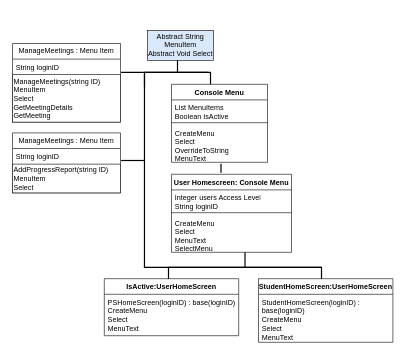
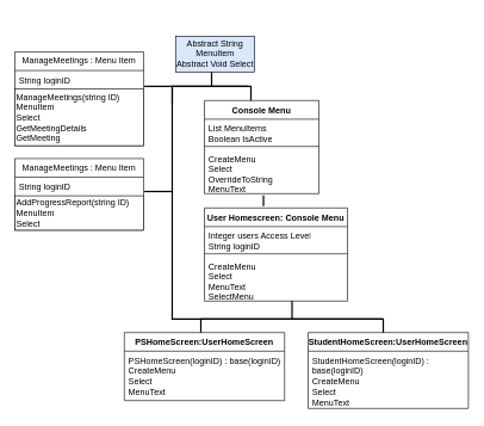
  <mxCell id="0" />
  <mxCell id="1" parent="0" />
  <mxCell id="2" value="" style="line;strokeWidth=2;html=1;rotation=0;" vertex="1" parent="1"><mxGeometry x="201" y="114" width="144.88" height="12" as="geometry" /></mxCell>
  <mxCell id="3" value="ManageMeetings : Menu Item" style="swimlane;fontStyle=0;childLayout=stackLayout;horizontal=1;startSize=26;fillColor=none;horizontalStack=0;resizeParent=1;resizeParentMax=0;resizeLast=0;collapsible=1;marginBottom=0;whiteSpace=wrap;html=1;" vertex="1" parent="1"><mxGeometry x="20" y="72" width="180" height="131" as="geometry" /></mxCell>
  <mxCell id="4" value="String loginID" style="text;strokeColor=none;fillColor=none;align=left;verticalAlign=top;spacingLeft=4;spacingRight=4;overflow=hidden;rotatable=0;points=[[0,0.5],[1,0.5]];portConstraint=eastwest;whiteSpace=wrap;html=1;" vertex="1" parent="3"><mxGeometry y="26" width="180" height="26" as="geometry" /></mxCell>
  <mxCell id="5" value="ManageMeetings(string ID)&lt;br&gt;MenuItem&lt;br&gt;Select&lt;br&gt;GetMeetingDetails&lt;br&gt;GetMeeting" style="rounded=0;whiteSpace=wrap;html=1;align=left;" vertex="1" parent="3"><mxGeometry y="52" width="180" height="79" as="geometry" /></mxCell>
  <mxCell id="6" value="" style="strokeWidth=2;html=1;shape=mxgraph.flowchart.annotation_2;align=left;labelPosition=right;pointerEvents=1;rotation=90;" parent="1" vertex="1"><mxGeometry x="382.5" y="317.5" width="50" height="255" as="geometry" /></mxCell>
  <mxCell id="7" value="" style="line;strokeWidth=2;html=1;rotation=-90;" parent="1" vertex="1"><mxGeometry x="78" y="278.2" width="323.88" height="12" as="geometry" /></mxCell>
  <mxCell id="8" value="" style="strokeWidth=2;html=1;shape=mxgraph.flowchart.annotation_2;align=left;labelPosition=right;pointerEvents=1;rotation=90;" parent="1" vertex="1"><mxGeometry x="270" y="65" width="50" height="110" as="geometry" /></mxCell>
  <mxCell id="9" value="Console Menu" style="swimlane;fontStyle=1;align=center;verticalAlign=top;childLayout=stackLayout;horizontal=1;startSize=26;horizontalStack=0;resizeParent=1;resizeParentMax=0;resizeLast=0;collapsible=1;marginBottom=0;whiteSpace=wrap;html=1;" parent="1" vertex="1"><mxGeometry x="285" y="140" width="160" height="130" as="geometry" /></mxCell>
  <mxCell id="10" value="List MenuItems&lt;br&gt;Boolean IsActive" style="text;strokeColor=none;fillColor=none;align=left;verticalAlign=top;spacingLeft=4;spacingRight=4;overflow=hidden;rotatable=0;points=[[0,0.5],[1,0.5]];portConstraint=eastwest;whiteSpace=wrap;html=1;" parent="9" vertex="1"><mxGeometry y="26" width="160" height="34" as="geometry" /></mxCell>
  <mxCell id="11" value="" style="line;strokeWidth=1;fillColor=none;align=left;verticalAlign=middle;spacingTop=-1;spacingLeft=3;spacingRight=3;rotatable=0;labelPosition=right;points=[];portConstraint=eastwest;strokeColor=inherit;" parent="9" vertex="1"><mxGeometry y="60" width="160" height="8" as="geometry" /></mxCell>
  <mxCell id="12" value="CreateMenu&lt;br&gt;Select&lt;br&gt;OverrideToString&lt;br&gt;MenuText" style="text;strokeColor=none;fillColor=none;align=left;verticalAlign=top;spacingLeft=4;spacingRight=4;overflow=hidden;rotatable=0;points=[[0,0.5],[1,0.5]];portConstraint=eastwest;whiteSpace=wrap;html=1;" parent="9" vertex="1"><mxGeometry y="68" width="160" height="62" as="geometry" /></mxCell>
  <mxCell id="13" value="" style="group" parent="1" vertex="1" connectable="0"><mxGeometry x="245" y="20" width="110" height="80" as="geometry" /></mxCell>
  <mxCell id="14" value="Abstract String MenuItem&lt;br&gt;Abstract Void Select" style="html=1;whiteSpace=wrap;fillColor=#dae8fc;" parent="13" vertex="1"><mxGeometry y="30" width="110" height="50" as="geometry" /></mxCell>
  <mxCell id="15" value="User Homescreen: Console Menu" style="swimlane;fontStyle=1;align=center;verticalAlign=top;childLayout=stackLayout;horizontal=1;startSize=26;horizontalStack=0;resizeParent=1;resizeParentMax=0;resizeLast=0;collapsible=1;marginBottom=0;whiteSpace=wrap;html=1;" parent="1" vertex="1"><mxGeometry x="285" y="290" width="200" height="130" as="geometry" /></mxCell>
  <mxCell id="16" value="Integer users Access Level&lt;br&gt;String loginID" style="text;strokeColor=none;fillColor=none;align=left;verticalAlign=top;spacingLeft=4;spacingRight=4;overflow=hidden;rotatable=0;points=[[0,0.5],[1,0.5]];portConstraint=eastwest;whiteSpace=wrap;html=1;" parent="15" vertex="1"><mxGeometry y="26" width="200" height="34" as="geometry" /></mxCell>
  <mxCell id="17" value="" style="line;strokeWidth=1;fillColor=none;align=left;verticalAlign=middle;spacingTop=-1;spacingLeft=3;spacingRight=3;rotatable=0;labelPosition=right;points=[];portConstraint=eastwest;strokeColor=inherit;" parent="15" vertex="1"><mxGeometry y="60" width="200" height="8" as="geometry" /></mxCell>
  <mxCell id="18" value="CreateMenu&lt;br&gt;Select&lt;br&gt;MenuText&lt;br&gt;SelectMenu" style="text;strokeColor=none;fillColor=none;align=left;verticalAlign=top;spacingLeft=4;spacingRight=4;overflow=hidden;rotatable=0;points=[[0,0.5],[1,0.5]];portConstraint=eastwest;whiteSpace=wrap;html=1;" parent="15" vertex="1"><mxGeometry y="68" width="200" height="62" as="geometry" /></mxCell>
  <mxCell id="19" value="StudentHomeScreen:UserHomeScreen" style="swimlane;fontStyle=1;align=center;verticalAlign=top;childLayout=stackLayout;horizontal=1;startSize=26;horizontalStack=0;resizeParent=1;resizeParentMax=0;resizeLast=0;collapsible=1;marginBottom=0;whiteSpace=wrap;html=1;" parent="1" vertex="1"><mxGeometry x="430" y="464" width="224" height="106" as="geometry" /></mxCell>
  <mxCell id="20" value="StudentHomeScreen(loginID) : base(loginID)&lt;br&gt;CreateMenu&lt;br&gt;Select&lt;br&gt;MenuText&lt;br&gt;" style="text;strokeColor=none;fillColor=none;align=left;verticalAlign=top;spacingLeft=4;spacingRight=4;overflow=hidden;rotatable=0;points=[[0,0.5],[1,0.5]];portConstraint=eastwest;whiteSpace=wrap;html=1;" parent="19" vertex="1"><mxGeometry y="26" width="224" height="80" as="geometry" /></mxCell>
- <mxCell id="21" value="IsActive:UserHomeScreen" style="swimlane;fontStyle=1;align=center;verticalAlign=top;childLayout=stackLayout;horizontal=1;startSize=26;horizontalStack=0;resizeParent=1;resizeParentMax=0;resizeLast=0;collapsible=1;marginBottom=0;whiteSpace=wrap;html=1;" parent="1" vertex="1"><mxGeometry x="173" y="464" width="224" height="95" as="geometry" /></mxCell>
+ <mxCell id="21" value="PSHomeScreen:UserHomeScreen" style="swimlane;fontStyle=1;align=center;verticalAlign=top;childLayout=stackLayout;horizontal=1;startSize=26;horizontalStack=0;resizeParent=1;resizeParentMax=0;resizeLast=0;collapsible=1;marginBottom=0;whiteSpace=wrap;html=1;" parent="1" vertex="1"><mxGeometry x="173" y="464" width="224" height="95" as="geometry" /></mxCell>
  <mxCell id="22" value="PSHomeScreen(loginID) : base(loginID)&lt;br&gt;CreateMenu&lt;br&gt;Select&lt;br&gt;MenuText" style="text;strokeColor=none;fillColor=none;align=left;verticalAlign=top;spacingLeft=4;spacingRight=4;overflow=hidden;rotatable=0;points=[[0,0.5],[1,0.5]];portConstraint=eastwest;whiteSpace=wrap;html=1;" parent="21" vertex="1"><mxGeometry y="26" width="224" height="69" as="geometry" /></mxCell>
  <mxCell id="23" value="" style="line;strokeWidth=2;html=1;rotation=-90;" parent="1" vertex="1"><mxGeometry x="360" y="275" width="15" height="10" as="geometry" /></mxCell>
  <mxCell id="24" value="" style="line;strokeWidth=2;html=1;rotation=0;" parent="1" vertex="1"><mxGeometry x="239" y="440" width="295" height="10" as="geometry" /></mxCell>
  <mxCell id="25" value="ManageMeetings : Menu Item" style="swimlane;fontStyle=0;childLayout=stackLayout;horizontal=1;startSize=26;fillColor=none;horizontalStack=0;resizeParent=1;resizeParentMax=0;resizeLast=0;collapsible=1;marginBottom=0;whiteSpace=wrap;html=1;" vertex="1" parent="1"><mxGeometry x="20" y="221" width="180" height="100" as="geometry" /></mxCell>
  <mxCell id="26" value="String loginID" style="text;strokeColor=none;fillColor=none;align=left;verticalAlign=top;spacingLeft=4;spacingRight=4;overflow=hidden;rotatable=0;points=[[0,0.5],[1,0.5]];portConstraint=eastwest;whiteSpace=wrap;html=1;" vertex="1" parent="25"><mxGeometry y="26" width="180" height="26" as="geometry" /></mxCell>
  <mxCell id="27" value="AddProgressReport(string ID)&lt;br&gt;MenuItem&lt;br&gt;Select" style="rounded=0;whiteSpace=wrap;html=1;align=left;" vertex="1" parent="25"><mxGeometry y="52" width="180" height="48" as="geometry" /></mxCell>
  <mxCell id="28" value="" style="line;strokeWidth=2;html=1;rotation=0;" vertex="1" parent="1"><mxGeometry x="201" y="261" width="38" height="12" as="geometry" /></mxCell>
